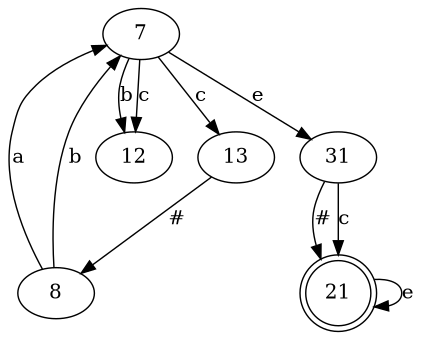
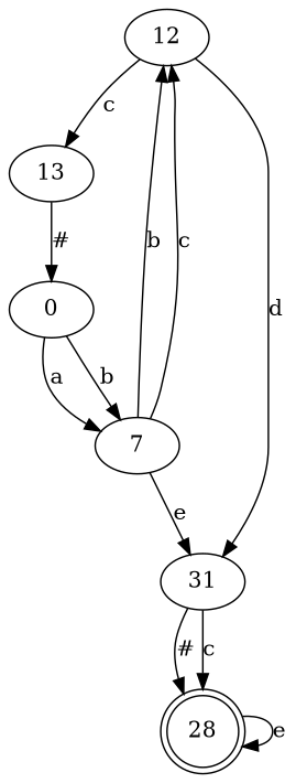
  digraph {
    12
    13
    31
-   0 [label=8]
-   28 [shape=doublecircle label=21]
+   0
+   28 [shape=doublecircle]
    7
-   7 -> 13 [label=c]
+   12 -> 13 [label=c]
+   12 -> 31 [label=d]
    13 -> 0 [label="#"]
    31 -> 28 [label="#"]
    31 -> 28 [label=c]
    0 -> 7 [label=a]
    0 -> 7 [label=b]
    28 -> 28 [label=e]
    7 -> 12 [label=b]
    7 -> 12 [label=c]
    7 -> 31 [label=e]
  }
